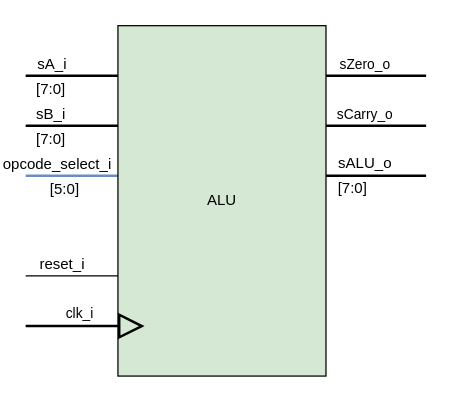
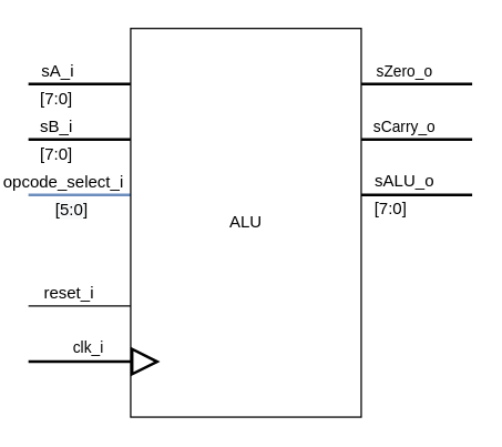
  <mxCell id="0" />
  <mxCell id="1" parent="0" />
  <mxCell id="2" style="edgeStyle=orthogonalEdgeStyle;rounded=0;orthogonalLoop=1;jettySize=auto;html=1;endArrow=none;endFill=0;strokeWidth=2;fillColor=#dae8fc;strokeColor=#6c8ebf;" parent="1" source="20" edge="1"><mxGeometry relative="1" as="geometry"><mxPoint x="20" y="140" as="targetPoint" /><Array as="points"><mxPoint x="40" y="140" /><mxPoint x="40" y="140" /></Array></mxGeometry></mxCell>
  <mxCell id="3" value="&lt;span style=&quot;font-size: 12px;&quot;&gt;opcode_select_i&lt;/span&gt;" style="edgeLabel;html=1;align=center;verticalAlign=middle;resizable=0;points=[];labelBackgroundColor=none;" parent="2" vertex="1" connectable="0"><mxGeometry x="0.757" y="-1" relative="1" as="geometry"><mxPoint x="16.05" y="-9" as="offset" /></mxGeometry></mxCell>
  <mxCell id="4" value="&lt;span style=&quot;font-size: 12px ; background-color: rgb(248 , 249 , 250)&quot;&gt;[5:0]&lt;/span&gt;" style="edgeLabel;html=1;align=center;verticalAlign=middle;resizable=0;points=[];" parent="2" vertex="1" connectable="0"><mxGeometry x="0.719" y="2" relative="1" as="geometry"><mxPoint x="19.45" y="8" as="offset" /></mxGeometry></mxCell>
  <mxCell id="5" style="edgeStyle=orthogonalEdgeStyle;rounded=0;orthogonalLoop=1;jettySize=auto;html=1;strokeWidth=2;endArrow=none;endFill=0;" edge="1" parent="1" source="20"><mxGeometry relative="1" as="geometry"><mxPoint x="340" y="140" as="targetPoint" /><Array as="points"><mxPoint x="280" y="140" /><mxPoint x="280" y="140" /></Array></mxGeometry></mxCell>
  <mxCell id="6" value="&lt;span style=&quot;font-size: 12px;&quot;&gt;sALU_o&lt;/span&gt;" style="edgeLabel;html=1;align=center;verticalAlign=middle;resizable=0;points=[];labelBackgroundColor=none;" vertex="1" connectable="0" parent="5"><mxGeometry x="0.245" relative="1" as="geometry"><mxPoint x="-20" y="-10.8" as="offset" /></mxGeometry></mxCell>
  <mxCell id="7" value="&lt;span style=&quot;font-size: 12px;&quot;&gt;[7:0]&lt;/span&gt;" style="edgeLabel;html=1;align=center;verticalAlign=middle;resizable=0;points=[];labelBackgroundColor=none;" vertex="1" connectable="0" parent="5"><mxGeometry y="-28" relative="1" as="geometry"><mxPoint x="-20" y="-18.8" as="offset" /></mxGeometry></mxCell>
  <mxCell id="8" style="edgeStyle=orthogonalEdgeStyle;rounded=0;orthogonalLoop=1;jettySize=auto;html=1;endArrow=none;endFill=0;strokeWidth=2;" edge="1" parent="1" source="20"><mxGeometry relative="1" as="geometry"><mxPoint x="340" y="60" as="targetPoint" /><Array as="points"><mxPoint x="320" y="60" /><mxPoint x="320" y="60" /></Array></mxGeometry></mxCell>
  <mxCell id="9" value="sZero_o" style="edgeLabel;html=1;align=center;verticalAlign=middle;resizable=0;points=[];labelBackgroundColor=none;" vertex="1" connectable="0" parent="8"><mxGeometry x="0.25" y="39" relative="1" as="geometry"><mxPoint x="-20" y="29" as="offset" /></mxGeometry></mxCell>
  <mxCell id="10" style="edgeStyle=orthogonalEdgeStyle;rounded=0;orthogonalLoop=1;jettySize=auto;html=1;endArrow=none;endFill=0;strokeWidth=2;" edge="1" parent="1" source="20"><mxGeometry relative="1" as="geometry"><mxPoint x="340" y="100" as="targetPoint" /><Array as="points"><mxPoint x="310" y="100" /><mxPoint x="310" y="100" /></Array></mxGeometry></mxCell>
  <mxCell id="11" value="sCarry_o" style="edgeLabel;html=1;align=center;verticalAlign=middle;resizable=0;points=[];labelBackgroundColor=none;" vertex="1" connectable="0" parent="10"><mxGeometry x="0.25" y="40" relative="1" as="geometry"><mxPoint x="-20" y="30" as="offset" /></mxGeometry></mxCell>
  <mxCell id="12" style="edgeStyle=orthogonalEdgeStyle;rounded=0;orthogonalLoop=1;jettySize=auto;html=1;endArrow=none;endFill=0;strokeWidth=2;" edge="1" parent="1" source="20"><mxGeometry relative="1" as="geometry"><mxPoint x="20" y="60" as="targetPoint" /><Array as="points"><mxPoint x="80" y="60" /><mxPoint x="80" y="60" /></Array></mxGeometry></mxCell>
  <mxCell id="13" value="&lt;span style=&quot;font-size: 12px;&quot;&gt;sA_i&lt;/span&gt;" style="edgeLabel;html=1;align=center;verticalAlign=middle;resizable=0;points=[];labelBackgroundColor=none;" vertex="1" connectable="0" parent="12"><mxGeometry x="0.843" y="-1" relative="1" as="geometry"><mxPoint x="14.25" y="-9" as="offset" /></mxGeometry></mxCell>
  <mxCell id="14" value="&lt;span style=&quot;font-size: 12px;&quot;&gt;[7:0]&lt;/span&gt;" style="edgeLabel;html=1;align=center;verticalAlign=middle;resizable=0;points=[];labelBackgroundColor=none;" vertex="1" connectable="0" parent="12"><mxGeometry x="-0.627" y="2" relative="1" as="geometry"><mxPoint x="-40.15" y="8" as="offset" /></mxGeometry></mxCell>
  <mxCell id="15" style="edgeStyle=orthogonalEdgeStyle;rounded=0;orthogonalLoop=1;jettySize=auto;html=1;endArrow=none;endFill=0;strokeWidth=2;" edge="1" parent="1" source="20"><mxGeometry relative="1" as="geometry"><mxPoint x="20" y="100" as="targetPoint" /><Array as="points"><mxPoint x="80" y="100" /><mxPoint x="80" y="100" /></Array></mxGeometry></mxCell>
  <mxCell id="16" value="&lt;span style=&quot;font-size: 12px;&quot;&gt;sB_i&lt;/span&gt;" style="edgeLabel;html=1;align=center;verticalAlign=middle;resizable=0;points=[];labelBackgroundColor=none;" vertex="1" connectable="0" parent="15"><mxGeometry x="0.669" y="-1" relative="1" as="geometry"><mxPoint x="7.85" y="-9" as="offset" /></mxGeometry></mxCell>
  <mxCell id="17" value="&lt;span style=&quot;font-size: 12px;&quot;&gt;[7:0]&lt;/span&gt;" style="edgeLabel;html=1;align=center;verticalAlign=middle;resizable=0;points=[];labelBackgroundColor=none;" vertex="1" connectable="0" parent="15"><mxGeometry x="0.615" y="1" relative="1" as="geometry"><mxPoint x="5.85" y="9" as="offset" /></mxGeometry></mxCell>
  <mxCell id="18" style="edgeStyle=orthogonalEdgeStyle;rounded=0;orthogonalLoop=1;jettySize=auto;html=1;endArrow=none;endFill=0;strokeWidth=1;" edge="1" parent="1" source="20"><mxGeometry relative="1" as="geometry"><mxPoint x="20" y="220" as="targetPoint" /><Array as="points"><mxPoint x="80" y="220" /><mxPoint x="80" y="220" /></Array></mxGeometry></mxCell>
  <mxCell id="19" value="&lt;span style=&quot;font-size: 12px;&quot;&gt;reset_i&lt;/span&gt;" style="edgeLabel;html=1;align=center;verticalAlign=middle;resizable=0;points=[];labelBackgroundColor=none;" vertex="1" connectable="0" parent="18"><mxGeometry x="0.68" relative="1" as="geometry"><mxPoint x="16.25" y="-10" as="offset" /></mxGeometry></mxCell>
- <mxCell id="20" value="ALU" style="rounded=0;whiteSpace=wrap;html=1;rotation=0;fillColor=#d5e8d4;" parent="1" vertex="1"><mxGeometry x="93.75" y="20" width="166.25" height="280" as="geometry" /></mxCell>
+ <mxCell id="20" value="ALU" style="rounded=0;whiteSpace=wrap;html=1;rotation=0;" parent="1" vertex="1"><mxGeometry x="93.75" y="20" width="166.25" height="280" as="geometry" /></mxCell>
  <mxCell id="21" value="clk_i" style="endArrow=block;endSize=16;endFill=0;html=1;strokeWidth=2;" parent="1" edge="1"><mxGeometry x="-0.091" y="10" width="160" relative="1" as="geometry"><mxPoint x="20" y="260" as="sourcePoint" /><mxPoint x="115" y="260" as="targetPoint" /><mxPoint as="offset" /></mxGeometry></mxCell>
